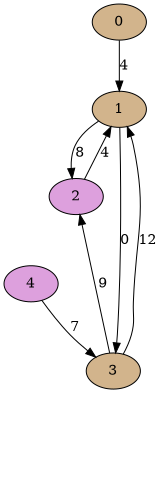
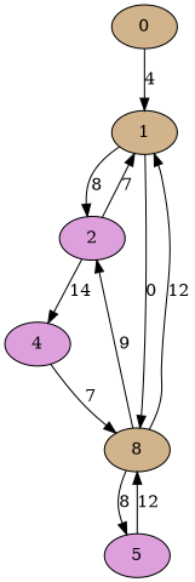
  digraph {
    node [fillcolor=tan style=filled]
    n1 [label=0]
    n2 [label=1]
    n3 [fillcolor=plum label=2]
-   n4 [label=3]
+   n4 [label=8]
    n5 [fillcolor=plum label=4]
+   n6 [fillcolor=plum label=5]
    n1 -> n2 [label=4]
    n2 -> n3 [label=8]
    n2 -> n4 [label=0]
-   n3 -> n2 [label=4]
+   n3 -> n2 [label=7]
+   n3 -> n5 [label=14]
    n4 -> n2 [label=12]
    n4 -> n3 [label=9]
+   n4 -> n6 [label=8]
    n5 -> n4 [label=7]
+   n6 -> n4 [label=12]
  }
